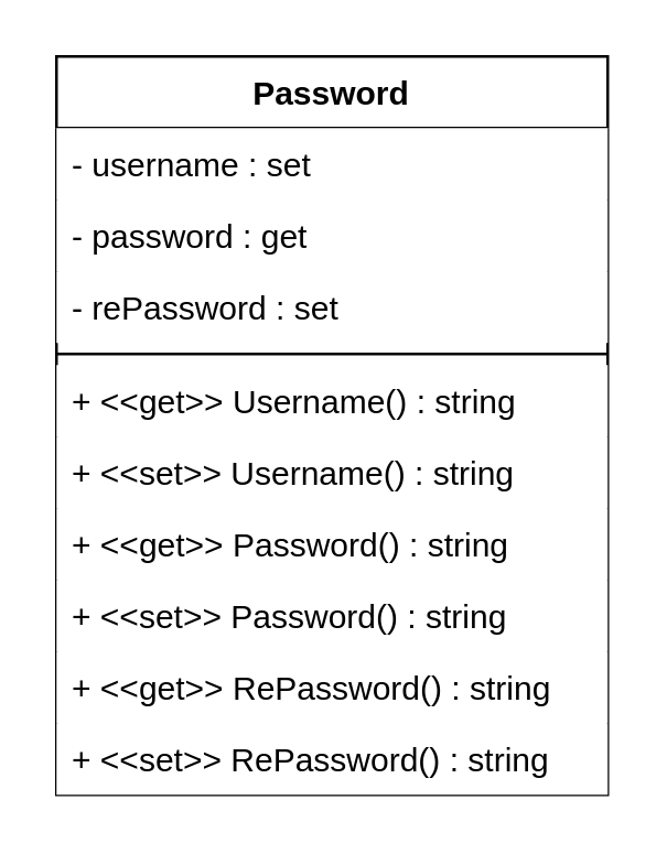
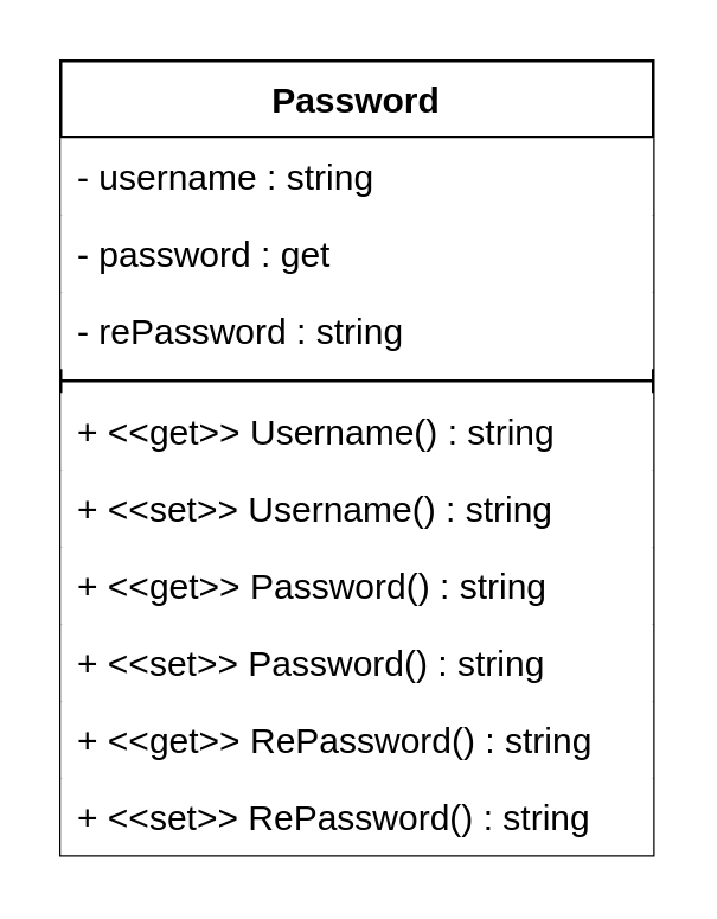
  <mxCell id="0" />
  <mxCell id="1" parent="0" />
  <mxCell id="2" value="Password" style="swimlane;fontStyle=1;align=center;verticalAlign=top;childLayout=stackLayout;horizontal=1;startSize=26;horizontalStack=0;resizeParent=1;resizeParentMax=0;resizeLast=0;collapsible=1;marginBottom=0;fillColor=#ffffff;" vertex="1" parent="1"><mxGeometry x="20" y="20" width="200" height="268" as="geometry" /></mxCell>
- <mxCell id="3" value="- username : set" style="text;strokeColor=none;fillColor=#ffffff;align=left;verticalAlign=top;spacingLeft=4;spacingRight=4;overflow=hidden;rotatable=0;points=[[0,0.5],[1,0.5]];portConstraint=eastwest;" vertex="1" parent="2"><mxGeometry y="26" width="200" height="26" as="geometry" /></mxCell>
+ <mxCell id="3" value="- username : string" style="text;strokeColor=none;fillColor=#ffffff;align=left;verticalAlign=top;spacingLeft=4;spacingRight=4;overflow=hidden;rotatable=0;points=[[0,0.5],[1,0.5]];portConstraint=eastwest;" vertex="1" parent="2"><mxGeometry y="26" width="200" height="26" as="geometry" /></mxCell>
  <mxCell id="4" value="- password : get" style="text;strokeColor=none;fillColor=#ffffff;align=left;verticalAlign=top;spacingLeft=4;spacingRight=4;overflow=hidden;rotatable=0;points=[[0,0.5],[1,0.5]];portConstraint=eastwest;" vertex="1" parent="2"><mxGeometry y="52" width="200" height="26" as="geometry" /></mxCell>
- <mxCell id="5" value="- rePassword : set" style="text;strokeColor=none;fillColor=#ffffff;align=left;verticalAlign=top;spacingLeft=4;spacingRight=4;overflow=hidden;rotatable=0;points=[[0,0.5],[1,0.5]];portConstraint=eastwest;" vertex="1" parent="2"><mxGeometry y="78" width="200" height="26" as="geometry" /></mxCell>
+ <mxCell id="5" value="- rePassword : string" style="text;strokeColor=none;fillColor=#ffffff;align=left;verticalAlign=top;spacingLeft=4;spacingRight=4;overflow=hidden;rotatable=0;points=[[0,0.5],[1,0.5]];portConstraint=eastwest;" vertex="1" parent="2"><mxGeometry y="78" width="200" height="26" as="geometry" /></mxCell>
  <mxCell id="6" value="" style="line;strokeWidth=1;fillColor=#ffffff;align=left;verticalAlign=middle;spacingTop=-1;spacingLeft=3;spacingRight=3;rotatable=0;labelPosition=right;points=[];portConstraint=eastwest;" vertex="1" parent="2"><mxGeometry y="104" width="200" height="8" as="geometry" /></mxCell>
  <mxCell id="7" value="+ &lt;&lt;get&gt;&gt; Username() : string" style="text;strokeColor=none;fillColor=#ffffff;align=left;verticalAlign=top;spacingLeft=4;spacingRight=4;overflow=hidden;rotatable=0;points=[[0,0.5],[1,0.5]];portConstraint=eastwest;" vertex="1" parent="2"><mxGeometry y="112" width="200" height="26" as="geometry" /></mxCell>
  <mxCell id="8" value="+ &lt;&lt;set&gt;&gt; Username() : string" style="text;strokeColor=none;fillColor=#ffffff;align=left;verticalAlign=top;spacingLeft=4;spacingRight=4;overflow=hidden;rotatable=0;points=[[0,0.5],[1,0.5]];portConstraint=eastwest;" vertex="1" parent="2"><mxGeometry y="138" width="200" height="26" as="geometry" /></mxCell>
  <mxCell id="9" value="+ &lt;&lt;get&gt;&gt; Password() : string" style="text;strokeColor=none;fillColor=#ffffff;align=left;verticalAlign=top;spacingLeft=4;spacingRight=4;overflow=hidden;rotatable=0;points=[[0,0.5],[1,0.5]];portConstraint=eastwest;" vertex="1" parent="2"><mxGeometry y="164" width="200" height="26" as="geometry" /></mxCell>
  <mxCell id="10" value="+ &lt;&lt;set&gt;&gt; Password() : string" style="text;strokeColor=none;fillColor=#ffffff;align=left;verticalAlign=top;spacingLeft=4;spacingRight=4;overflow=hidden;rotatable=0;points=[[0,0.5],[1,0.5]];portConstraint=eastwest;" vertex="1" parent="2"><mxGeometry y="190" width="200" height="26" as="geometry" /></mxCell>
  <mxCell id="11" value="+ &lt;&lt;get&gt;&gt; RePassword() : string" style="text;strokeColor=none;fillColor=#ffffff;align=left;verticalAlign=top;spacingLeft=4;spacingRight=4;overflow=hidden;rotatable=0;points=[[0,0.5],[1,0.5]];portConstraint=eastwest;" vertex="1" parent="2"><mxGeometry y="216" width="200" height="26" as="geometry" /></mxCell>
  <mxCell id="12" value="+ &lt;&lt;set&gt;&gt; RePassword() : string" style="text;strokeColor=none;fillColor=#ffffff;align=left;verticalAlign=top;spacingLeft=4;spacingRight=4;overflow=hidden;rotatable=0;points=[[0,0.5],[1,0.5]];portConstraint=eastwest;" vertex="1" parent="2"><mxGeometry y="242" width="200" height="26" as="geometry" /></mxCell>
